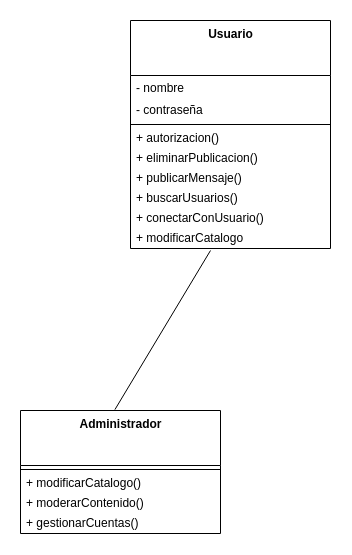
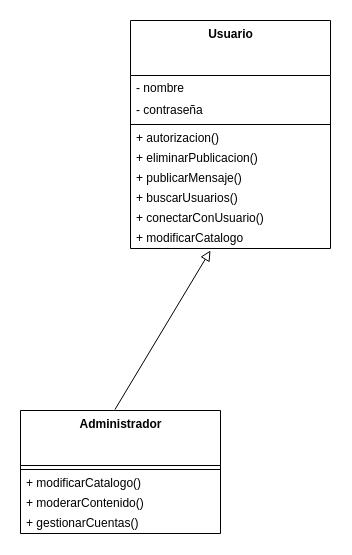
  <mxCell id="0" />
  <mxCell id="1" parent="0" />
  <mxCell id="2" value="Usuario" style="swimlane;fontStyle=1;align=center;verticalAlign=top;childLayout=stackLayout;horizontal=1;startSize=55;horizontalStack=0;resizeParent=1;resizeParentMax=0;resizeLast=0;collapsible=0;marginBottom=0;html=1;fillColor=none;strokeColor=#000000;fontColor=#000000;" parent="1" vertex="1"><mxGeometry x="130" y="20" width="200" height="228" as="geometry" /></mxCell>
  <mxCell id="3" value="- nombre" style="text;html=1;strokeColor=none;fillColor=none;align=left;verticalAlign=middle;spacingLeft=4;spacingRight=4;overflow=hidden;rotatable=0;points=[[0,0.5],[1,0.5]];portConstraint=eastwest;fontColor=#000000;" parent="2" vertex="1"><mxGeometry y="55" width="200" height="25" as="geometry" /></mxCell>
  <mxCell id="4" value="- contraseña" style="text;html=1;strokeColor=none;fillColor=none;align=left;verticalAlign=middle;spacingLeft=4;spacingRight=4;overflow=hidden;rotatable=0;points=[[0,0.5],[1,0.5]];portConstraint=eastwest;fontColor=#000000;" parent="2" vertex="1"><mxGeometry y="80" width="200" height="20" as="geometry" /></mxCell>
  <mxCell id="5" value="" style="line;strokeWidth=1;fillColor=none;align=left;verticalAlign=middle;spacingTop=-1;spacingLeft=3;spacingRight=3;rotatable=0;labelPosition=right;points=[];portConstraint=eastwest;fontColor=#000000;strokeColor=#000000;" parent="2" vertex="1"><mxGeometry y="100" width="200" height="8" as="geometry" /></mxCell>
  <mxCell id="6" value="+ autorizacion()" style="text;html=1;strokeColor=none;fillColor=none;align=left;verticalAlign=middle;spacingLeft=4;spacingRight=4;overflow=hidden;rotatable=0;points=[[0,0.5],[1,0.5]];portConstraint=eastwest;fontColor=#000000;" parent="2" vertex="1"><mxGeometry y="108" width="200" height="20" as="geometry" /></mxCell>
  <mxCell id="7" value="+ eliminarPublicacion()" style="text;html=1;strokeColor=none;fillColor=none;align=left;verticalAlign=middle;spacingLeft=4;spacingRight=4;overflow=hidden;rotatable=0;points=[[0,0.5],[1,0.5]];portConstraint=eastwest;fontColor=#000000;" parent="2" vertex="1"><mxGeometry y="128" width="200" height="20" as="geometry" /></mxCell>
  <mxCell id="8" value="+ publicarMensaje()" style="text;html=1;strokeColor=none;fillColor=none;align=left;verticalAlign=middle;spacingLeft=4;spacingRight=4;overflow=hidden;rotatable=0;points=[[0,0.5],[1,0.5]];portConstraint=eastwest;fontColor=#000000;" parent="2" vertex="1"><mxGeometry y="148" width="200" height="20" as="geometry" /></mxCell>
  <mxCell id="9" value="+ buscarUsuarios()" style="text;html=1;strokeColor=none;fillColor=none;align=left;verticalAlign=middle;spacingLeft=4;spacingRight=4;overflow=hidden;rotatable=0;points=[[0,0.5],[1,0.5]];portConstraint=eastwest;fontColor=#000000;" parent="2" vertex="1"><mxGeometry y="168" width="200" height="20" as="geometry" /></mxCell>
  <mxCell id="10" value="+ conectarConUsuario()" style="text;html=1;strokeColor=none;fillColor=none;align=left;verticalAlign=middle;spacingLeft=4;spacingRight=4;overflow=hidden;rotatable=0;points=[[0,0.5],[1,0.5]];portConstraint=eastwest;fontColor=#000000;" parent="2" vertex="1"><mxGeometry y="188" width="200" height="20" as="geometry" /></mxCell>
  <mxCell id="11" value="+ modificarCatalogo" style="text;html=1;strokeColor=none;fillColor=none;align=left;verticalAlign=middle;spacingLeft=4;spacingRight=4;overflow=hidden;rotatable=0;points=[[0,0.5],[1,0.5]];portConstraint=eastwest;fontColor=#000000;" parent="2" vertex="1"><mxGeometry y="208" width="200" height="20" as="geometry" /></mxCell>
  <mxCell id="12" value="Administrador" style="swimlane;fontStyle=1;align=center;verticalAlign=top;childLayout=stackLayout;horizontal=1;startSize=55;horizontalStack=0;resizeParent=1;resizeParentMax=0;resizeLast=0;collapsible=0;marginBottom=0;html=1;fillColor=none;strokeColor=#000000;fontColor=#000000;" parent="1" vertex="1"><mxGeometry x="20" y="410" width="200" height="123" as="geometry" /></mxCell>
  <mxCell id="13" value="" style="line;strokeWidth=1;fillColor=none;align=left;verticalAlign=middle;spacingTop=-1;spacingLeft=3;spacingRight=3;rotatable=0;labelPosition=right;points=[];portConstraint=eastwest;fontColor=#000000;strokeColor=#000000;" parent="12" vertex="1"><mxGeometry y="55" width="200" height="8" as="geometry" /></mxCell>
  <mxCell id="14" value="+ modificarCatalogo()" style="text;html=1;strokeColor=none;fillColor=none;align=left;verticalAlign=middle;spacingLeft=4;spacingRight=4;overflow=hidden;rotatable=0;points=[[0,0.5],[1,0.5]];portConstraint=eastwest;fontColor=#000000;" parent="12" vertex="1"><mxGeometry y="63" width="200" height="20" as="geometry" /></mxCell>
  <mxCell id="15" value="+ moderarContenido()" style="text;html=1;strokeColor=none;fillColor=none;align=left;verticalAlign=middle;spacingLeft=4;spacingRight=4;overflow=hidden;rotatable=0;points=[[0,0.5],[1,0.5]];portConstraint=eastwest;fontColor=#000000;" vertex="1" parent="12"><mxGeometry y="83" width="200" height="20" as="geometry" /></mxCell>
  <mxCell id="16" value="+ gestionarCuentas()" style="text;html=1;strokeColor=none;fillColor=none;align=left;verticalAlign=middle;spacingLeft=4;spacingRight=4;overflow=hidden;rotatable=0;points=[[0,0.5],[1,0.5]];portConstraint=eastwest;fontColor=#000000;" vertex="1" parent="12"><mxGeometry y="103" width="200" height="20" as="geometry" /></mxCell>
- <mxCell id="17" value="" style="endArrow=none;html=1;rounded=0;align=center;verticalAlign=bottom;endFill=0;labelBackgroundColor=none;endSize=8;strokeColor=#000000;fontColor=#000000;exitX=0.472;exitY=-0.007;exitDx=0;exitDy=0;exitPerimeter=0;entryX=0.4;entryY=1.1;entryDx=0;entryDy=0;entryPerimeter=0;" parent="1" source="12" target="11" edge="1"><mxGeometry relative="1" as="geometry"><mxPoint x="220" y="310" as="sourcePoint" /><mxPoint x="380" y="310" as="targetPoint" /></mxGeometry></mxCell>
+ <mxCell id="17" value="" style="endArrow=block;html=1;rounded=0;align=center;verticalAlign=bottom;endFill=0;labelBackgroundColor=none;endSize=8;strokeColor=#000000;fontColor=#000000;exitX=0.472;exitY=-0.007;exitDx=0;exitDy=0;exitPerimeter=0;entryX=0.4;entryY=1.1;entryDx=0;entryDy=0;entryPerimeter=0;" parent="1" source="12" target="11" edge="1"><mxGeometry relative="1" as="geometry"><mxPoint x="220" y="310" as="sourcePoint" /><mxPoint x="380" y="310" as="targetPoint" /></mxGeometry></mxCell>
